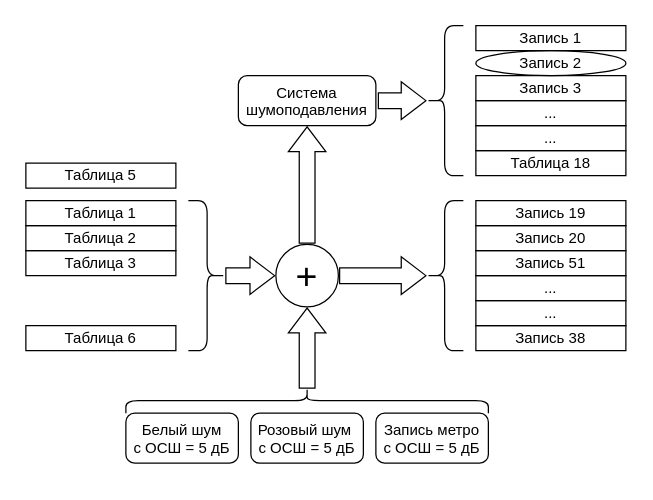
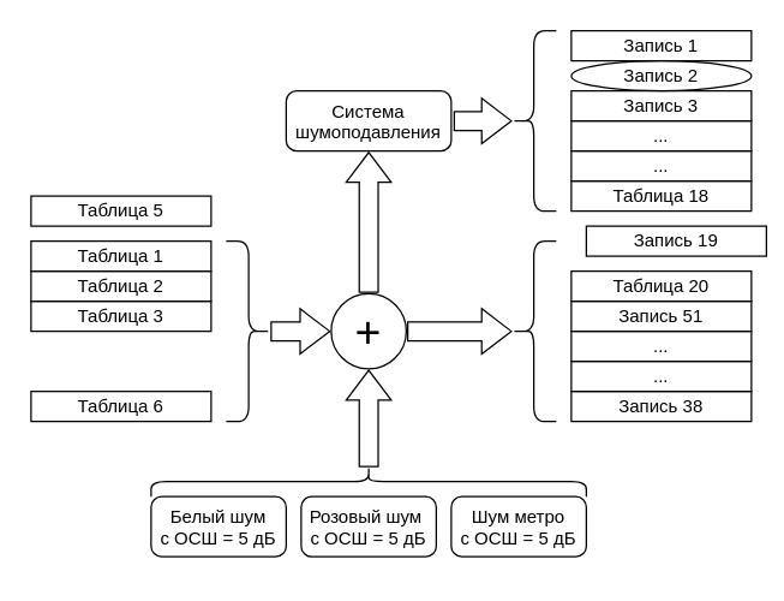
  <mxCell id="0" />
  <mxCell id="1" parent="0" />
  <mxCell id="2" value="Таблица 1" style="rounded=0;whiteSpace=wrap;html=1;fillColor=none;" vertex="1" parent="1"><mxGeometry x="20" y="160" width="120" height="20" as="geometry" /></mxCell>
  <mxCell id="3" value="Таблица 2" style="rounded=0;whiteSpace=wrap;html=1;fillColor=none;" vertex="1" parent="1"><mxGeometry x="20" y="180" width="120" height="20" as="geometry" /></mxCell>
  <mxCell id="4" value="Таблица 3" style="rounded=0;whiteSpace=wrap;html=1;fillColor=none;" vertex="1" parent="1"><mxGeometry x="20" y="200" width="120" height="20" as="geometry" /></mxCell>
  <mxCell id="5" value="Таблица 5" style="rounded=0;whiteSpace=wrap;html=1;fillColor=none;" vertex="1" parent="1"><mxGeometry x="20" y="130" width="120" height="20" as="geometry" /></mxCell>
  <mxCell id="6" value="Таблица 6" style="rounded=0;whiteSpace=wrap;html=1;fillColor=none;" vertex="1" parent="1"><mxGeometry x="20" y="260" width="120" height="20" as="geometry" /></mxCell>
  <mxCell id="7" value="" style="shape=curlyBracket;whiteSpace=wrap;html=1;rounded=1;flipH=1;" vertex="1" parent="1"><mxGeometry x="150" y="160" width="30" height="120" as="geometry" /></mxCell>
  <mxCell id="8" value="" style="html=1;shadow=0;dashed=0;align=center;verticalAlign=middle;shape=mxgraph.arrows2.arrow;dy=0.58;dx=19.71;notch=0;" vertex="1" parent="1"><mxGeometry x="180" y="205" width="39" height="30" as="geometry" /></mxCell>
  <mxCell id="9" value="&lt;font style=&quot;font-size: 30px;&quot;&gt;+&lt;/font&gt;" style="strokeWidth=1;html=1;shape=mxgraph.flowchart.start_2;whiteSpace=wrap;" vertex="1" parent="1"><mxGeometry x="220" y="195" width="50" height="50" as="geometry" /></mxCell>
  <mxCell id="10" value="&lt;p&gt;&lt;br&gt;&lt;/p&gt;" style="rounded=1;whiteSpace=wrap;html=1;absoluteArcSize=1;arcSize=14;strokeWidth=1;fontSize=30;" vertex="1" parent="1"><mxGeometry x="100" y="330" width="90" height="40" as="geometry" /></mxCell>
  <mxCell id="11" value="&lt;div style=&quot;&quot;&gt;Белый шум&lt;/div&gt;&lt;div style=&quot;&quot;&gt;с ОСШ = 5 дБ&lt;/div&gt;" style="text;whiteSpace=wrap;html=1;fontSize=12;align=center;" vertex="1" parent="1"><mxGeometry x="100" y="330" width="90" height="40" as="geometry" /></mxCell>
  <mxCell id="12" value="&lt;p&gt;&lt;br&gt;&lt;/p&gt;" style="rounded=1;whiteSpace=wrap;html=1;absoluteArcSize=1;arcSize=14;strokeWidth=1;fontSize=30;" vertex="1" parent="1"><mxGeometry x="200" y="330" width="90" height="40" as="geometry" /></mxCell>
  <mxCell id="13" value="&lt;div style=&quot;&quot;&gt;Розовый шум&amp;nbsp;&lt;/div&gt;&lt;div style=&quot;&quot;&gt;с ОСШ = 5 дБ&lt;/div&gt;" style="text;whiteSpace=wrap;html=1;fontSize=12;align=center;" vertex="1" parent="1"><mxGeometry x="200" y="330" width="90" height="40" as="geometry" /></mxCell>
  <mxCell id="14" value="&lt;p&gt;&lt;br&gt;&lt;/p&gt;" style="rounded=1;whiteSpace=wrap;html=1;absoluteArcSize=1;arcSize=14;strokeWidth=1;fontSize=30;" vertex="1" parent="1"><mxGeometry x="300" y="330" width="90" height="40" as="geometry" /></mxCell>
- <mxCell id="15" value="&lt;div style=&quot;&quot;&gt;Запись метро&lt;/div&gt;&lt;div style=&quot;&quot;&gt;с ОСШ = 5 дБ&lt;/div&gt;" style="text;whiteSpace=wrap;html=1;fontSize=12;align=center;" vertex="1" parent="1"><mxGeometry x="300" y="330" width="90" height="40" as="geometry" /></mxCell>
+ <mxCell id="15" value="&lt;div style=&quot;&quot;&gt;Шум метро&lt;/div&gt;&lt;div style=&quot;&quot;&gt;с ОСШ = 5 дБ&lt;/div&gt;" style="text;whiteSpace=wrap;html=1;fontSize=12;align=center;" vertex="1" parent="1"><mxGeometry x="300" y="330" width="90" height="40" as="geometry" /></mxCell>
  <mxCell id="16" value="" style="shape=curlyBracket;whiteSpace=wrap;html=1;rounded=1;flipH=1;fontSize=12;strokeWidth=1;direction=south;" vertex="1" parent="1"><mxGeometry x="100" y="310" width="290" height="20" as="geometry" /></mxCell>
  <mxCell id="17" value="" style="html=1;shadow=0;dashed=0;align=center;verticalAlign=middle;shape=mxgraph.arrows2.arrow;dy=0.58;dx=19.71;notch=0;direction=north;" vertex="1" parent="1"><mxGeometry x="230" y="246" width="30" height="64" as="geometry" /></mxCell>
  <mxCell id="18" value="" style="html=1;shadow=0;dashed=0;align=center;verticalAlign=middle;shape=mxgraph.arrows2.arrow;dy=0.58;dx=19.71;notch=0;" vertex="1" parent="1"><mxGeometry x="271" y="205" width="69" height="30" as="geometry" /></mxCell>
  <mxCell id="19" value="" style="shape=curlyBracket;whiteSpace=wrap;html=1;rounded=1;fontSize=12;strokeWidth=1;" vertex="1" parent="1"><mxGeometry x="340" y="20" width="30" height="120" as="geometry" /></mxCell>
  <mxCell id="20" value="Запись 1" style="rounded=0;whiteSpace=wrap;html=1;fillColor=none;" vertex="1" parent="1"><mxGeometry x="380" y="20" width="120" height="20" as="geometry" /></mxCell>
  <mxCell id="21" value="Запись 2" style="ellipse;whiteSpace=wrap;html=1;fillColor=none;" vertex="1" parent="1"><mxGeometry x="380" y="40" width="120" height="20" as="geometry" /></mxCell>
  <mxCell id="22" value="Запись 3" style="rounded=0;whiteSpace=wrap;html=1;fillColor=none;" vertex="1" parent="1"><mxGeometry x="380" y="60" width="120" height="20" as="geometry" /></mxCell>
  <mxCell id="23" value="..." style="rounded=0;whiteSpace=wrap;html=1;fillColor=none;" vertex="1" parent="1"><mxGeometry x="380" y="80" width="120" height="20" as="geometry" /></mxCell>
  <mxCell id="24" value="..." style="rounded=0;whiteSpace=wrap;html=1;fillColor=none;" vertex="1" parent="1"><mxGeometry x="380" y="100" width="120" height="20" as="geometry" /></mxCell>
  <mxCell id="25" value="Таблица 18" style="rounded=0;whiteSpace=wrap;html=1;fillColor=none;" vertex="1" parent="1"><mxGeometry x="380" y="120" width="120" height="20" as="geometry" /></mxCell>
  <mxCell id="26" value="" style="shape=curlyBracket;whiteSpace=wrap;html=1;rounded=1;fontSize=12;strokeWidth=1;" vertex="1" parent="1"><mxGeometry x="340" y="160" width="30" height="120" as="geometry" /></mxCell>
- <mxCell id="27" value="Запись 19" style="rounded=0;whiteSpace=wrap;html=1;fillColor=none;" vertex="1" parent="1"><mxGeometry x="380" y="160" width="120" height="20" as="geometry" /></mxCell>
- <mxCell id="28" value="Запись 20" style="rounded=0;whiteSpace=wrap;html=1;fillColor=none;" vertex="1" parent="1"><mxGeometry x="380" y="180" width="120" height="20" as="geometry" /></mxCell>
+ <mxCell id="27" value="Запись 19" style="rounded=0;whiteSpace=wrap;html=1;fillColor=none;" vertex="1" parent="1"><mxGeometry x="390" y="150" width="120" height="20" as="geometry" /></mxCell>
+ <mxCell id="28" value="Таблица 20" style="rounded=0;whiteSpace=wrap;html=1;fillColor=none;" vertex="1" parent="1"><mxGeometry x="380" y="180" width="120" height="20" as="geometry" /></mxCell>
  <mxCell id="29" value="Запись 51" style="rounded=0;whiteSpace=wrap;html=1;fillColor=none;" vertex="1" parent="1"><mxGeometry x="380" y="200" width="120" height="20" as="geometry" /></mxCell>
  <mxCell id="30" value="..." style="rounded=0;whiteSpace=wrap;html=1;fillColor=none;" vertex="1" parent="1"><mxGeometry x="380" y="220" width="120" height="20" as="geometry" /></mxCell>
  <mxCell id="31" value="..." style="rounded=0;whiteSpace=wrap;html=1;fillColor=none;" vertex="1" parent="1"><mxGeometry x="380" y="240" width="120" height="20" as="geometry" /></mxCell>
  <mxCell id="32" value="Запись 38" style="rounded=0;whiteSpace=wrap;html=1;fillColor=none;" vertex="1" parent="1"><mxGeometry x="380" y="260" width="120" height="20" as="geometry" /></mxCell>
  <mxCell id="33" value="" style="html=1;shadow=0;dashed=0;align=center;verticalAlign=middle;shape=mxgraph.arrows2.arrow;dy=0.58;dx=19.71;notch=0;direction=north;" vertex="1" parent="1"><mxGeometry x="230" y="101" width="30" height="93" as="geometry" /></mxCell>
  <mxCell id="34" value="&lt;p&gt;&lt;br&gt;&lt;/p&gt;" style="rounded=1;whiteSpace=wrap;html=1;absoluteArcSize=1;arcSize=14;strokeWidth=1;fontSize=30;" vertex="1" parent="1"><mxGeometry x="190" y="60" width="110" height="40" as="geometry" /></mxCell>
  <mxCell id="35" value="&lt;div style=&quot;&quot;&gt;Система шумоподавления&lt;/div&gt;" style="text;whiteSpace=wrap;html=1;fontSize=12;align=center;" vertex="1" parent="1"><mxGeometry x="190" y="60" width="110" height="40" as="geometry" /></mxCell>
  <mxCell id="36" value="" style="html=1;shadow=0;dashed=0;align=center;verticalAlign=middle;shape=mxgraph.arrows2.arrow;dy=0.58;dx=19.71;notch=0;" vertex="1" parent="1"><mxGeometry x="302" y="65" width="38" height="30" as="geometry" /></mxCell>
